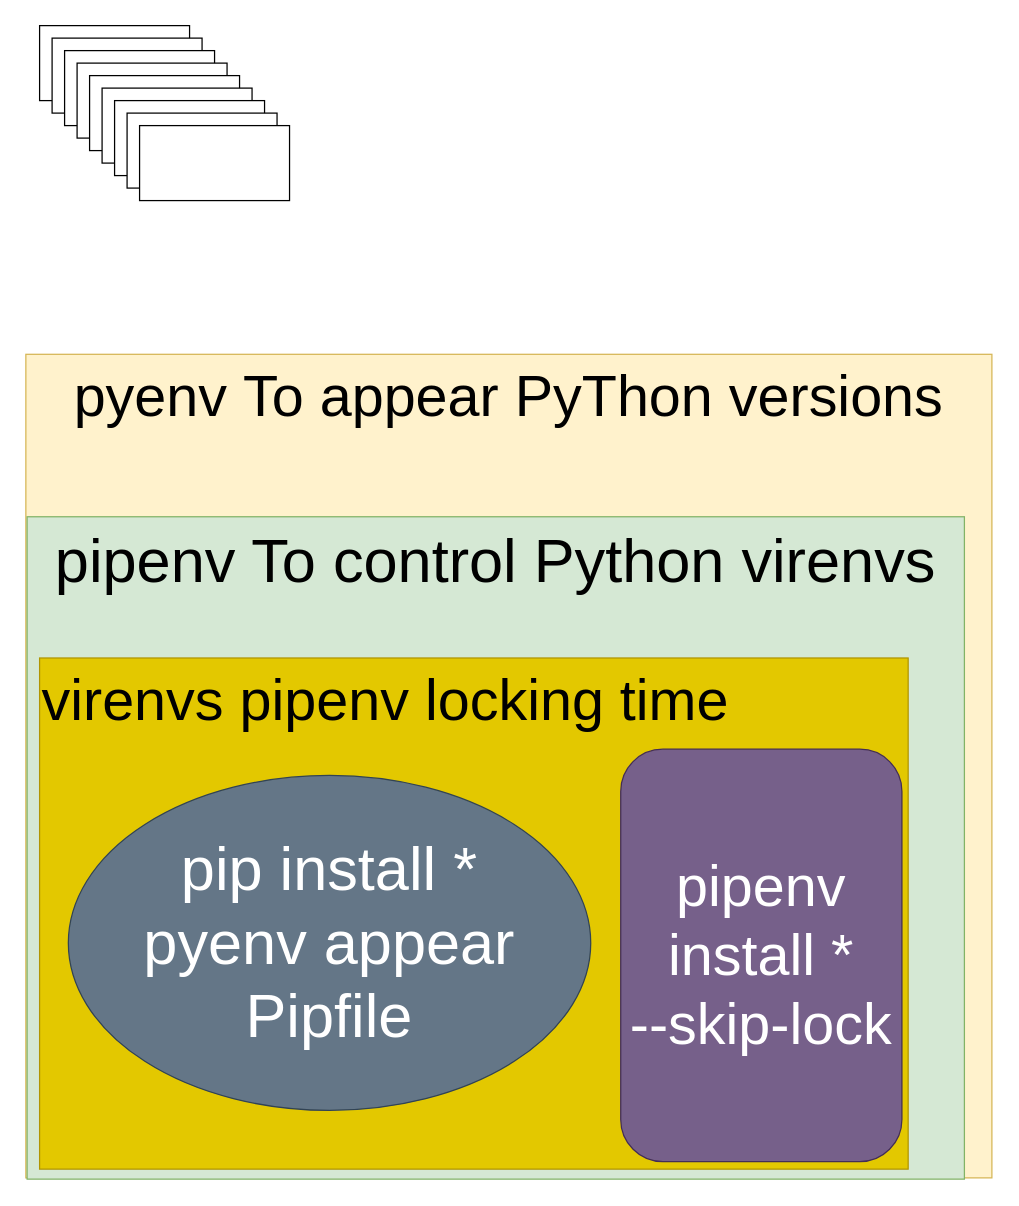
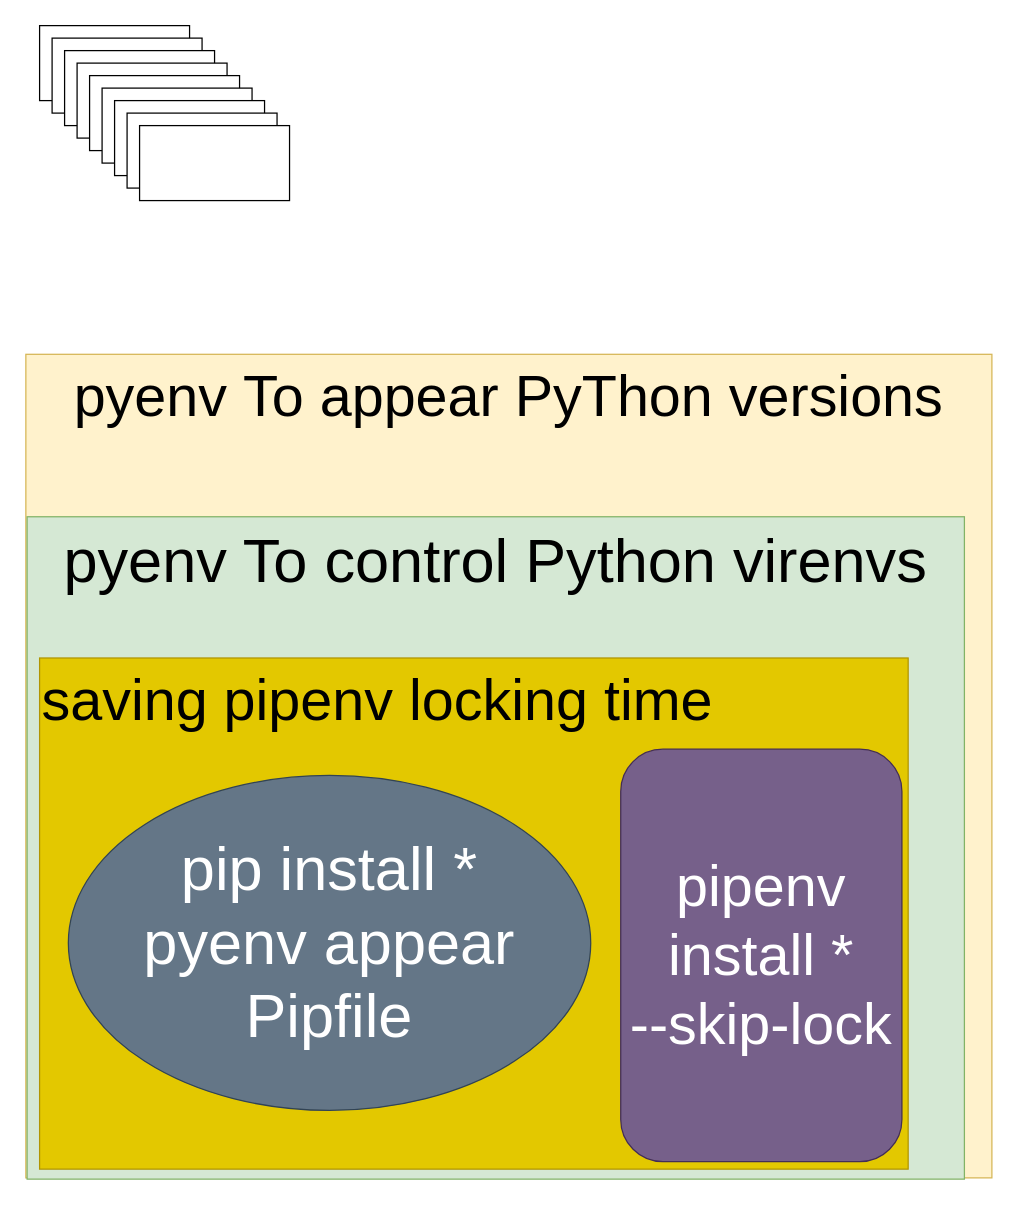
  <mxCell id="0" />
  <mxCell id="1" parent="0" />
  <mxCell id="2" value="" style="rounded=0;whiteSpace=wrap;html=1;" vertex="1" parent="1"><mxGeometry x="31" y="20" width="120" height="60" as="geometry" /></mxCell>
  <mxCell id="3" value="" style="rounded=0;whiteSpace=wrap;html=1;" vertex="1" parent="1"><mxGeometry x="41" y="30" width="120" height="60" as="geometry" /></mxCell>
  <mxCell id="4" value="" style="rounded=0;whiteSpace=wrap;html=1;" vertex="1" parent="1"><mxGeometry x="51" y="40" width="120" height="60" as="geometry" /></mxCell>
  <mxCell id="5" value="" style="rounded=0;whiteSpace=wrap;html=1;" vertex="1" parent="1"><mxGeometry x="61" y="50" width="120" height="60" as="geometry" /></mxCell>
  <mxCell id="6" value="" style="rounded=0;whiteSpace=wrap;html=1;" vertex="1" parent="1"><mxGeometry x="71" y="60" width="120" height="60" as="geometry" /></mxCell>
  <mxCell id="7" value="" style="rounded=0;whiteSpace=wrap;html=1;" vertex="1" parent="1"><mxGeometry x="81" y="70" width="120" height="60" as="geometry" /></mxCell>
  <mxCell id="8" value="" style="rounded=0;whiteSpace=wrap;html=1;" vertex="1" parent="1"><mxGeometry x="91" y="80" width="120" height="60" as="geometry" /></mxCell>
  <mxCell id="9" value="" style="rounded=0;whiteSpace=wrap;html=1;" vertex="1" parent="1"><mxGeometry x="101" y="90" width="120" height="60" as="geometry" /></mxCell>
  <mxCell id="10" value="" style="rounded=0;whiteSpace=wrap;html=1;" vertex="1" parent="1"><mxGeometry x="111" y="100" width="120" height="60" as="geometry" /></mxCell>
  <mxCell id="11" value="&lt;div style=&quot;text-align: left;&quot;&gt;&lt;span data-darkreader-inline-color=&quot;&quot; data-darkreader-inline-bgcolor=&quot;&quot; style=&quot;background-color: initial; color: rgb(0, 0, 0); border-color: var(--darkreader-border--border-color); --darkreader-inline-border:var(--darkreader-border--darkreader-border--border-color); --darkreader-inline-bgcolor: initial; --darkreader-inline-color:#e8e6e3; font-size: 46px;&quot; data-darkreader-inline-border=&quot;&quot;&gt;pyenv&lt;/span&gt;&lt;span data-darkreader-inline-color=&quot;&quot; data-darkreader-inline-bgcolor=&quot;&quot; style=&quot;background-color: initial; color: rgb(0, 0, 0); border-color: var(--darkreader-border--border-color); font-size: 46px; --darkreader-inline-border:var(--darkreader-border--darkreader-border--border-color); --darkreader-inline-bgcolor: initial; --darkreader-inline-color:#e8e6e3;&quot; data-darkreader-inline-border=&quot;&quot;&gt;&amp;nbsp;&lt;/span&gt;&lt;span data-darkreader-inline-color=&quot;&quot; data-darkreader-inline-bgcolor=&quot;&quot; style=&quot;background-color: initial; color: rgb(0, 0, 0); font-size: 46px; --darkreader-inline-bgcolor: initial; --darkreader-inline-color:#e8e6e3;&quot;&gt;To appear PyThon versions&lt;/span&gt;&lt;/div&gt;" style="rounded=0;whiteSpace=wrap;html=1;verticalAlign=top;fillColor=#fff2cc;strokeColor=#d6b656;" vertex="1" parent="1"><mxGeometry x="20" y="283" width="773" height="659" as="geometry" /></mxCell>
- <mxCell id="12" value="&lt;font style=&quot;font-size: 49px;&quot;&gt;pipenv To control Python virenvs&lt;br&gt;&lt;/font&gt;" style="rounded=0;whiteSpace=wrap;html=1;align=center;labelPosition=center;verticalLabelPosition=middle;verticalAlign=top;fillColor=#d5e8d4;strokeColor=#82b366;" vertex="1" parent="1"><mxGeometry x="21" y="413" width="750" height="530" as="geometry" /></mxCell>
- <mxCell id="13" value="&lt;font style=&quot;font-size: 46px;&quot;&gt;virenvs pipenv locking time&lt;/font&gt;" style="rounded=0;whiteSpace=wrap;html=1;align=left;verticalAlign=top;fillColor=#e3c800;fontColor=#000000;strokeColor=#B09500;" vertex="1" parent="1"><mxGeometry x="31" y="526" width="695" height="409" as="geometry" /></mxCell>
+ <mxCell id="12" value="&lt;font style=&quot;font-size: 49px;&quot;&gt;pyenv To control Python virenvs&lt;br&gt;&lt;/font&gt;" style="rounded=0;whiteSpace=wrap;html=1;align=center;labelPosition=center;verticalLabelPosition=middle;verticalAlign=top;fillColor=#d5e8d4;strokeColor=#82b366;" vertex="1" parent="1"><mxGeometry x="21" y="413" width="750" height="530" as="geometry" /></mxCell>
+ <mxCell id="13" value="&lt;font style=&quot;font-size: 46px;&quot;&gt;saving pipenv locking time&lt;/font&gt;" style="rounded=0;whiteSpace=wrap;html=1;align=left;verticalAlign=top;fillColor=#e3c800;fontColor=#000000;strokeColor=#B09500;" vertex="1" parent="1"><mxGeometry x="31" y="526" width="695" height="409" as="geometry" /></mxCell>
  <mxCell id="14" value="pip install *&lt;br&gt;pyenv appear Pipfile" style="ellipse;whiteSpace=wrap;html=1;rounded=0;fontSize=49;fillColor=#647687;fontColor=#ffffff;strokeColor=#314354;" vertex="1" parent="1"><mxGeometry x="54" y="620" width="418" height="268" as="geometry" /></mxCell>
  <mxCell id="15" value="pipenv install * &lt;br&gt;--skip-lock" style="rounded=1;whiteSpace=wrap;html=1;fontSize=46;fillColor=#76608a;fontColor=#ffffff;strokeColor=#432D57;" vertex="1" parent="1"><mxGeometry x="496" y="599" width="225" height="330" as="geometry" /></mxCell>
